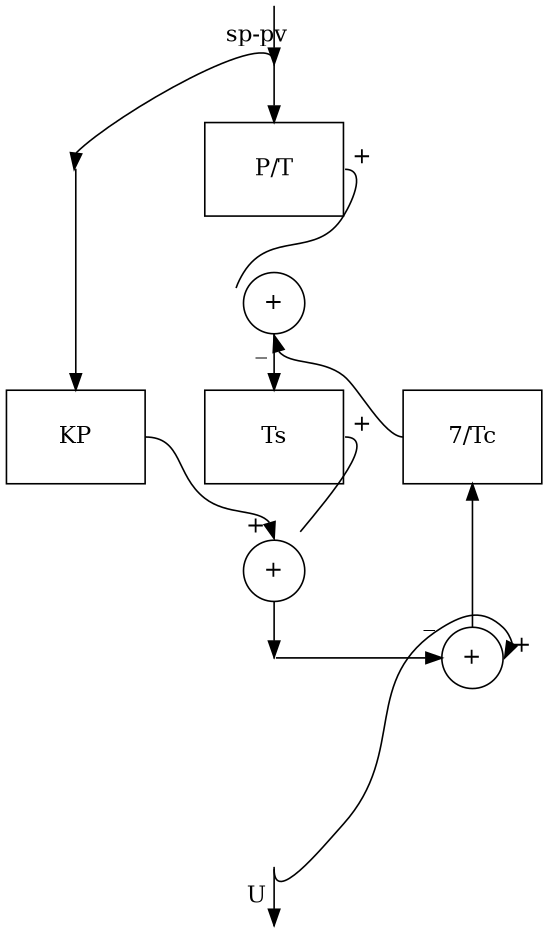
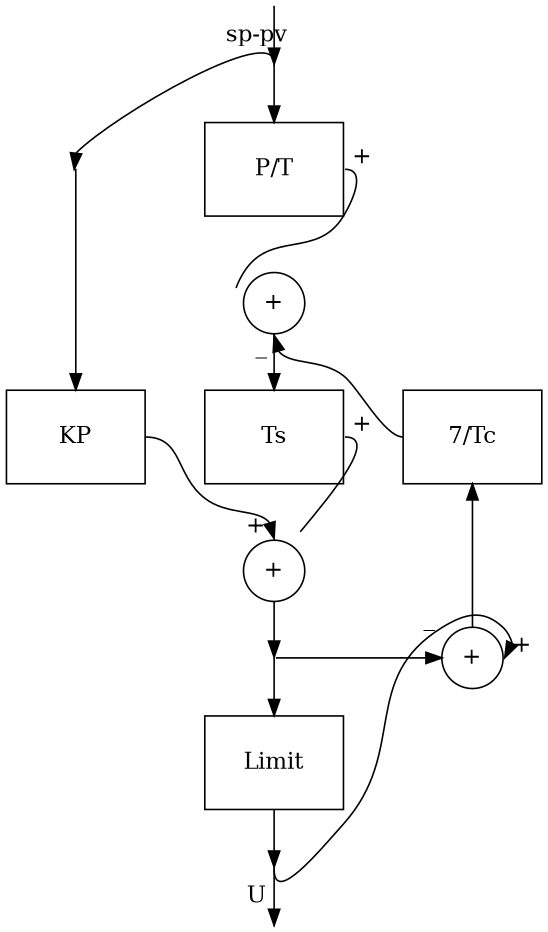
  digraph {
    rankdir=LR
    node [shape=point]
    n1 [height=0.8 label="P/T" shape=box width=1.2]
    n2 [height=0.8 label=Ts shape=box width=1.2]
+   n3 [height=0.8 label=Limit shape=box width=1.2]
    n4 [height=0.5 label="+" shape=circle width=0.5]
    n5 [height=0.5 label="+" shape=circle width=0.5]
    n6 [height=0 label=st1 style=dashed width=0]
    n7 [height=0 label=st style=dashed width=0]
    n8 [height=0 label=end style=dashed width=0]
    n9 [height=0 label=end2 style=dashed width=0]
    n10 [height=0 label=P21 style=dashed width=0]
    n11 [height=0.8 label="7/Tc" shape=box width=1.2]
    n12 [height=0.5 label="+" shape=circle width=0.5]
    n13 [height=0.8 label=KP shape=box width=1.2]
    n14 [height=0 label=P01 style=dashed width=0]
    subgraph sub_1 {
      rank=same
      n1
      n2
+     n3
      n4
      n5
      n6
      n7
      n8
      n9
      n10
    }
    subgraph sub_2 {
      rank=same
      n11
      n12
    }
    subgraph sub_3 {
      rank=same
      n13
      n14
    }
    n1 -> n4 [headlabel=" + \n" headport=w tailport=e]
    n2 -> n5 [headlabel=" + \n" tailport=e]
+   n3 -> n8
    n4 -> n2
    n4 -> n11 [dir=back headport=w taillabel=" _ " tailport=s]
    n5 -> n10
    n6 -> n7 [label="sp-pv"]
    n7 -> n1
    n8 -> n9 [label=U]
+   n10 -> n3
    n11 -> n2 [style=invis]
    n11 -> n12 [dir=back]
    n12 -> n8 [dir=back headport=s taillabel=" + " tailport=e]
    n12 -> n10 [dir=back taillabel=" _ \n\n"]
    n13 -> n2 [style=invis]
    n13 -> n5 [headlabel=" + \n" headport=n tailport=e]
    n14 -> n1 [style=invis]
    n14 -> n7 [dir=back headport=n tailport=w]
    n14 -> n13
  }
